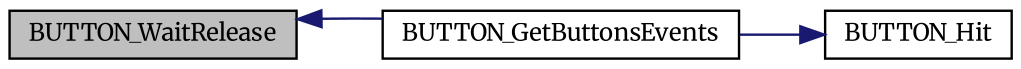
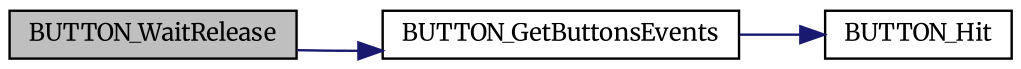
  digraph {
    fontname=Merriweather
    rankdir=LR
    node [color=black fillcolor=white fontname=Merriweather fontsize=10 shape=record style=filled]
    edge [color=midnightblue fontname=Merriweather fontsize=10 labelfontname=Helvetica labelfontsize=10 style=solid]
    n1 [fillcolor=grey75 fontcolor=black height=0.2 label=BUTTON_WaitRelease width=0.4]
    n2 [height=0.2 label=BUTTON_GetButtonsEvents width=0.4]
    n3 [height=0.2 label=BUTTON_Hit width=0.4]
-   n2 -> n1
+   n1 -> n2
    n2 -> n3
  }
